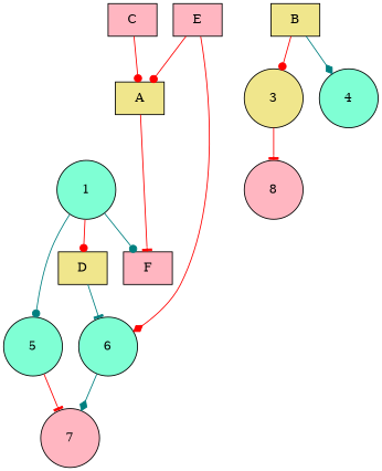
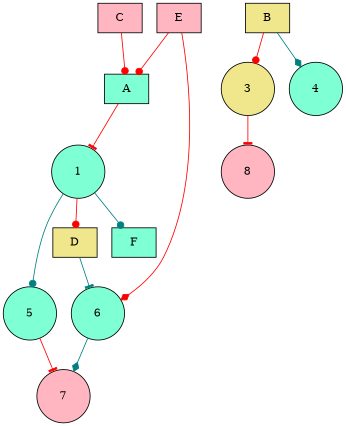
  digraph {
    fontsize=10
    node [fillcolor=lightpink shape=circle style=filled fixedsize=true]
    edge [arrowhead=dot color=red]
-   A [fillcolor=khaki shape=box fixedsize=""]
+   A [fillcolor=aquamarine shape=box fixedsize=""]
    1 [fillcolor=aquamarine width=0.9]
    D [fillcolor=khaki shape=box fixedsize=""]
-   F [shape=box fixedsize=""]
+   F [fillcolor=aquamarine shape=box fixedsize=""]
    5 [fillcolor=aquamarine width=0.9]
    B [fillcolor=khaki shape=box fixedsize=""]
    3 [fillcolor=khaki width=0.9]
    4 [fillcolor=aquamarine width=0.9]
    8 [width=0.9]
    C [shape=box fixedsize=""]
    6 [fillcolor=aquamarine width=0.9]
    E [shape=box fixedsize=""]
    7 [width=0.9]
-   A -> F [arrowhead=tee]
+   A -> 1 [arrowhead=tee]
    1 -> D
    1 -> F [color=teal]
    1 -> 5 [color=teal]
    D -> 6 [arrowhead=tee color=teal]
    5 -> 7 [arrowhead=tee]
    B -> 3
    B -> 4 [arrowhead=diamond color=teal]
    3 -> 8 [arrowhead=tee]
    C -> A
    6 -> 7 [arrowhead=diamond color=teal]
    E -> A
    E -> 6 [arrowhead=diamond]
  }
